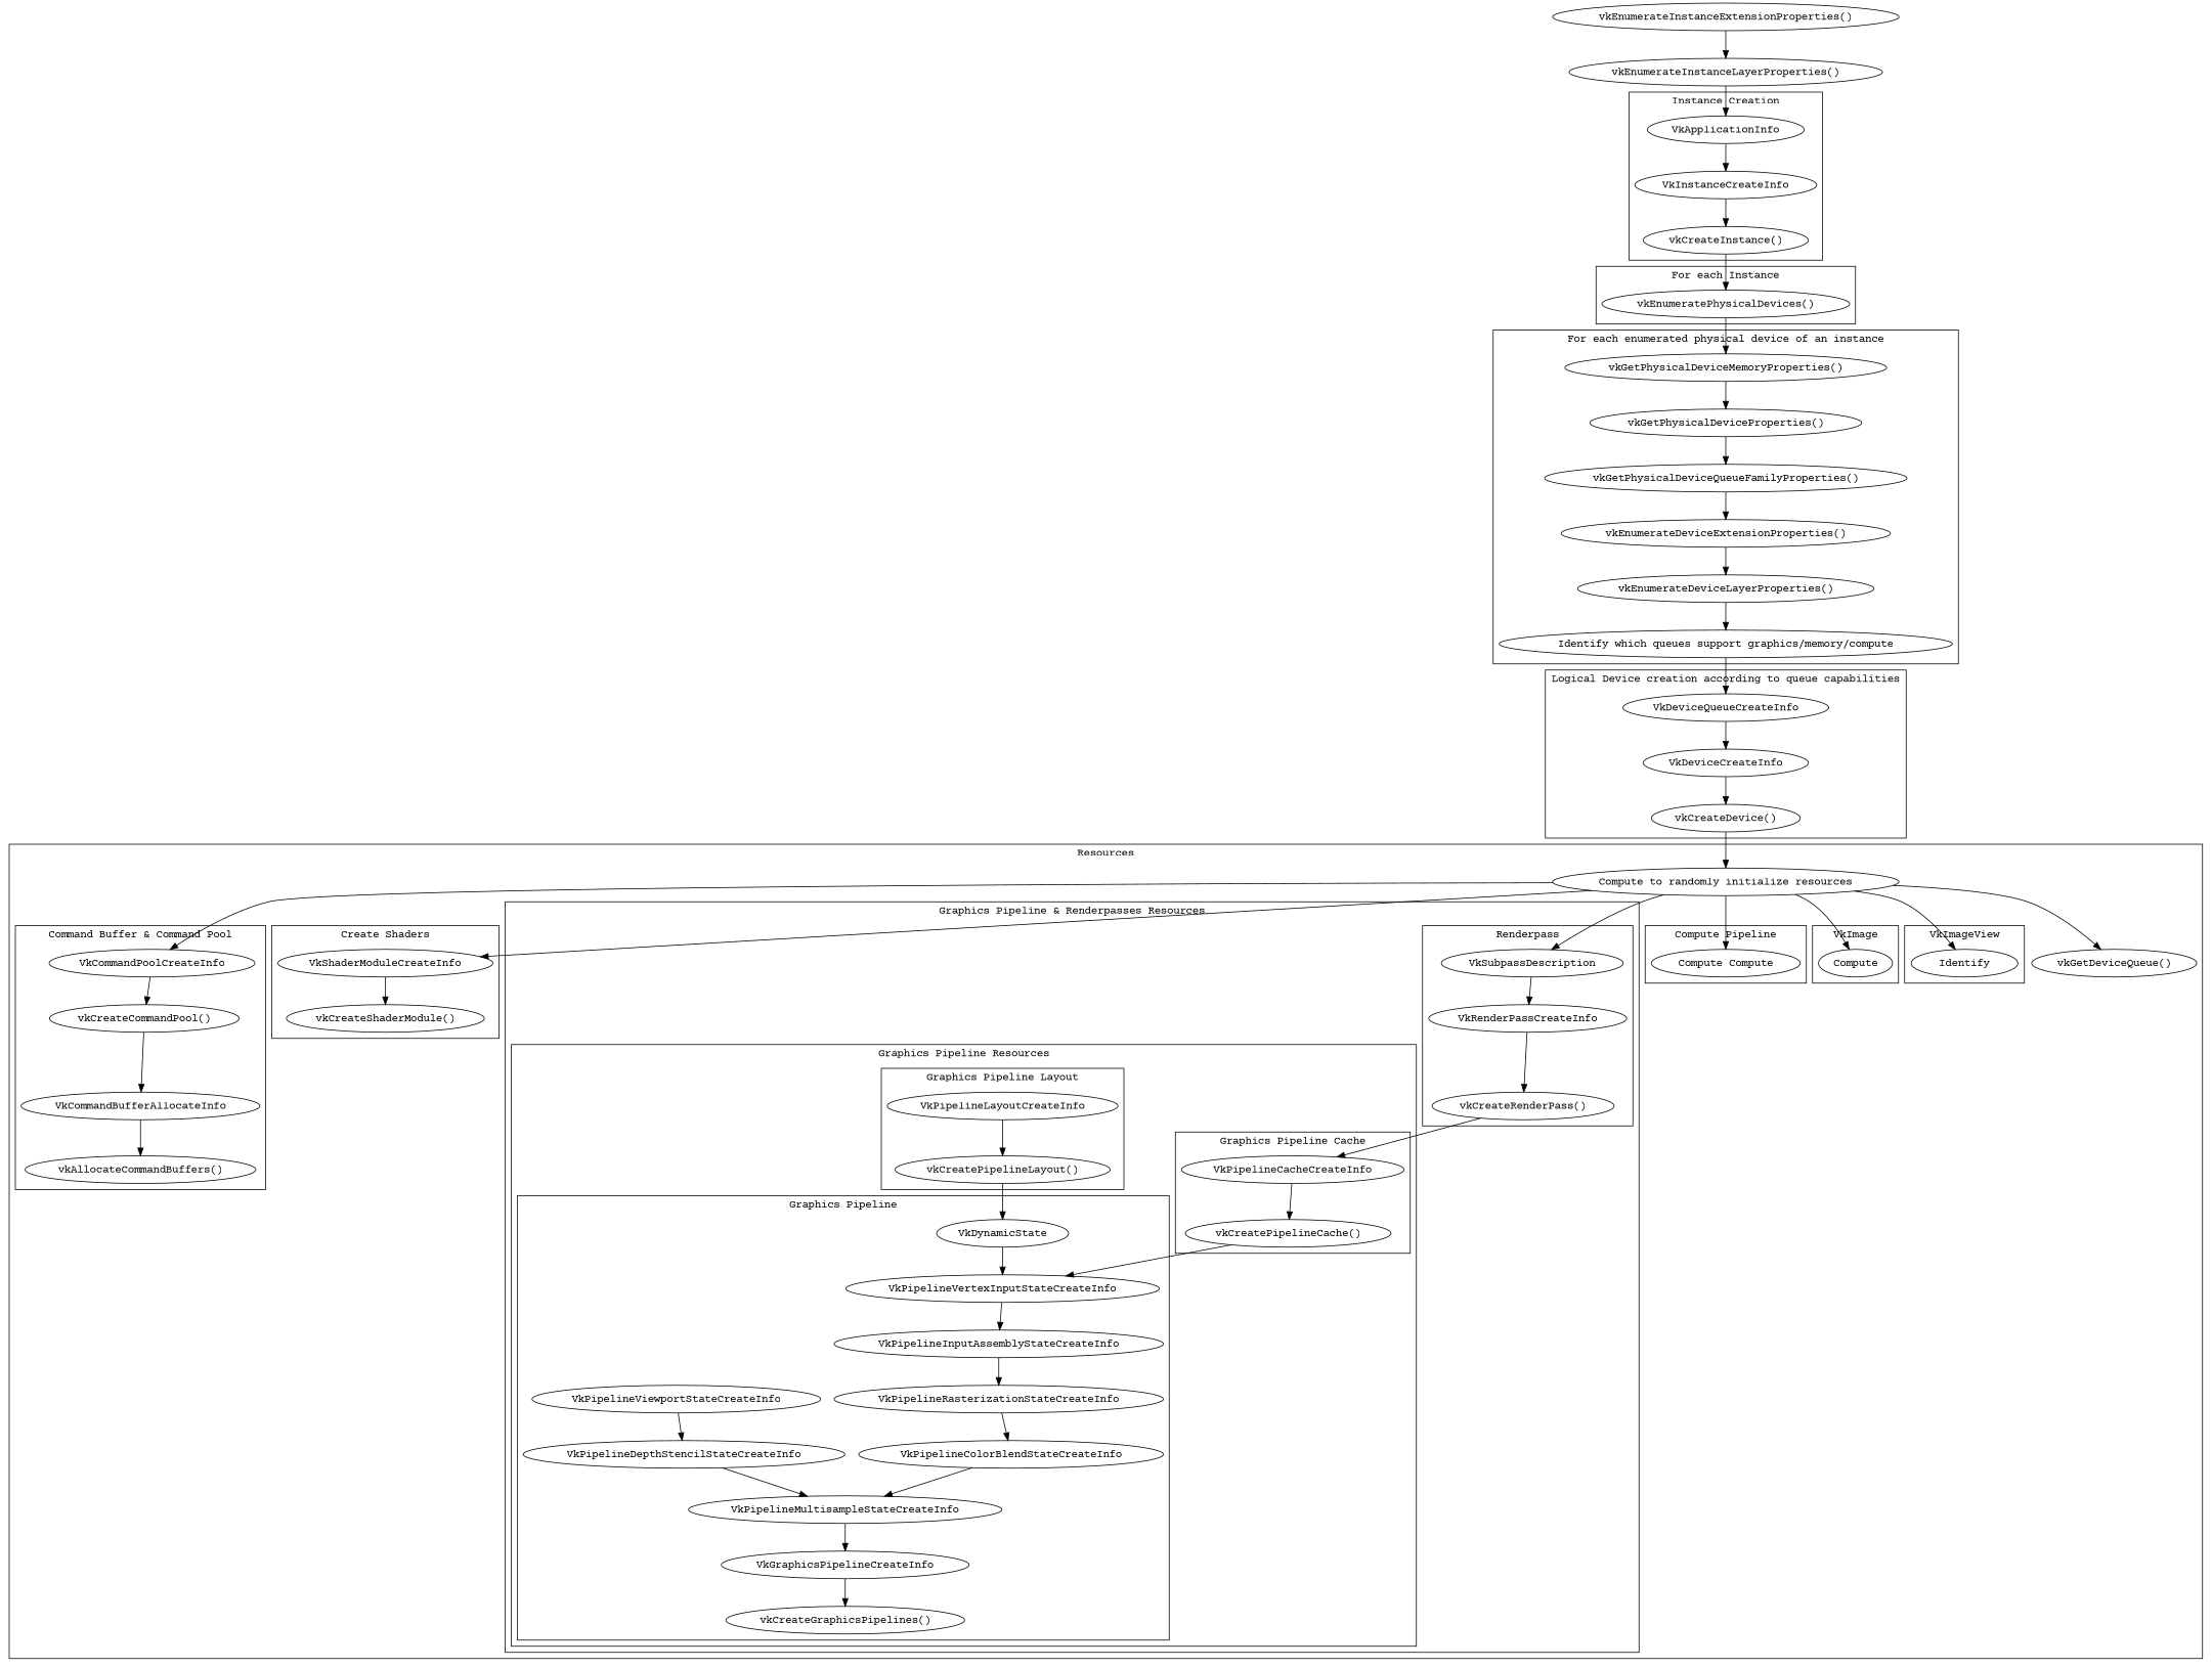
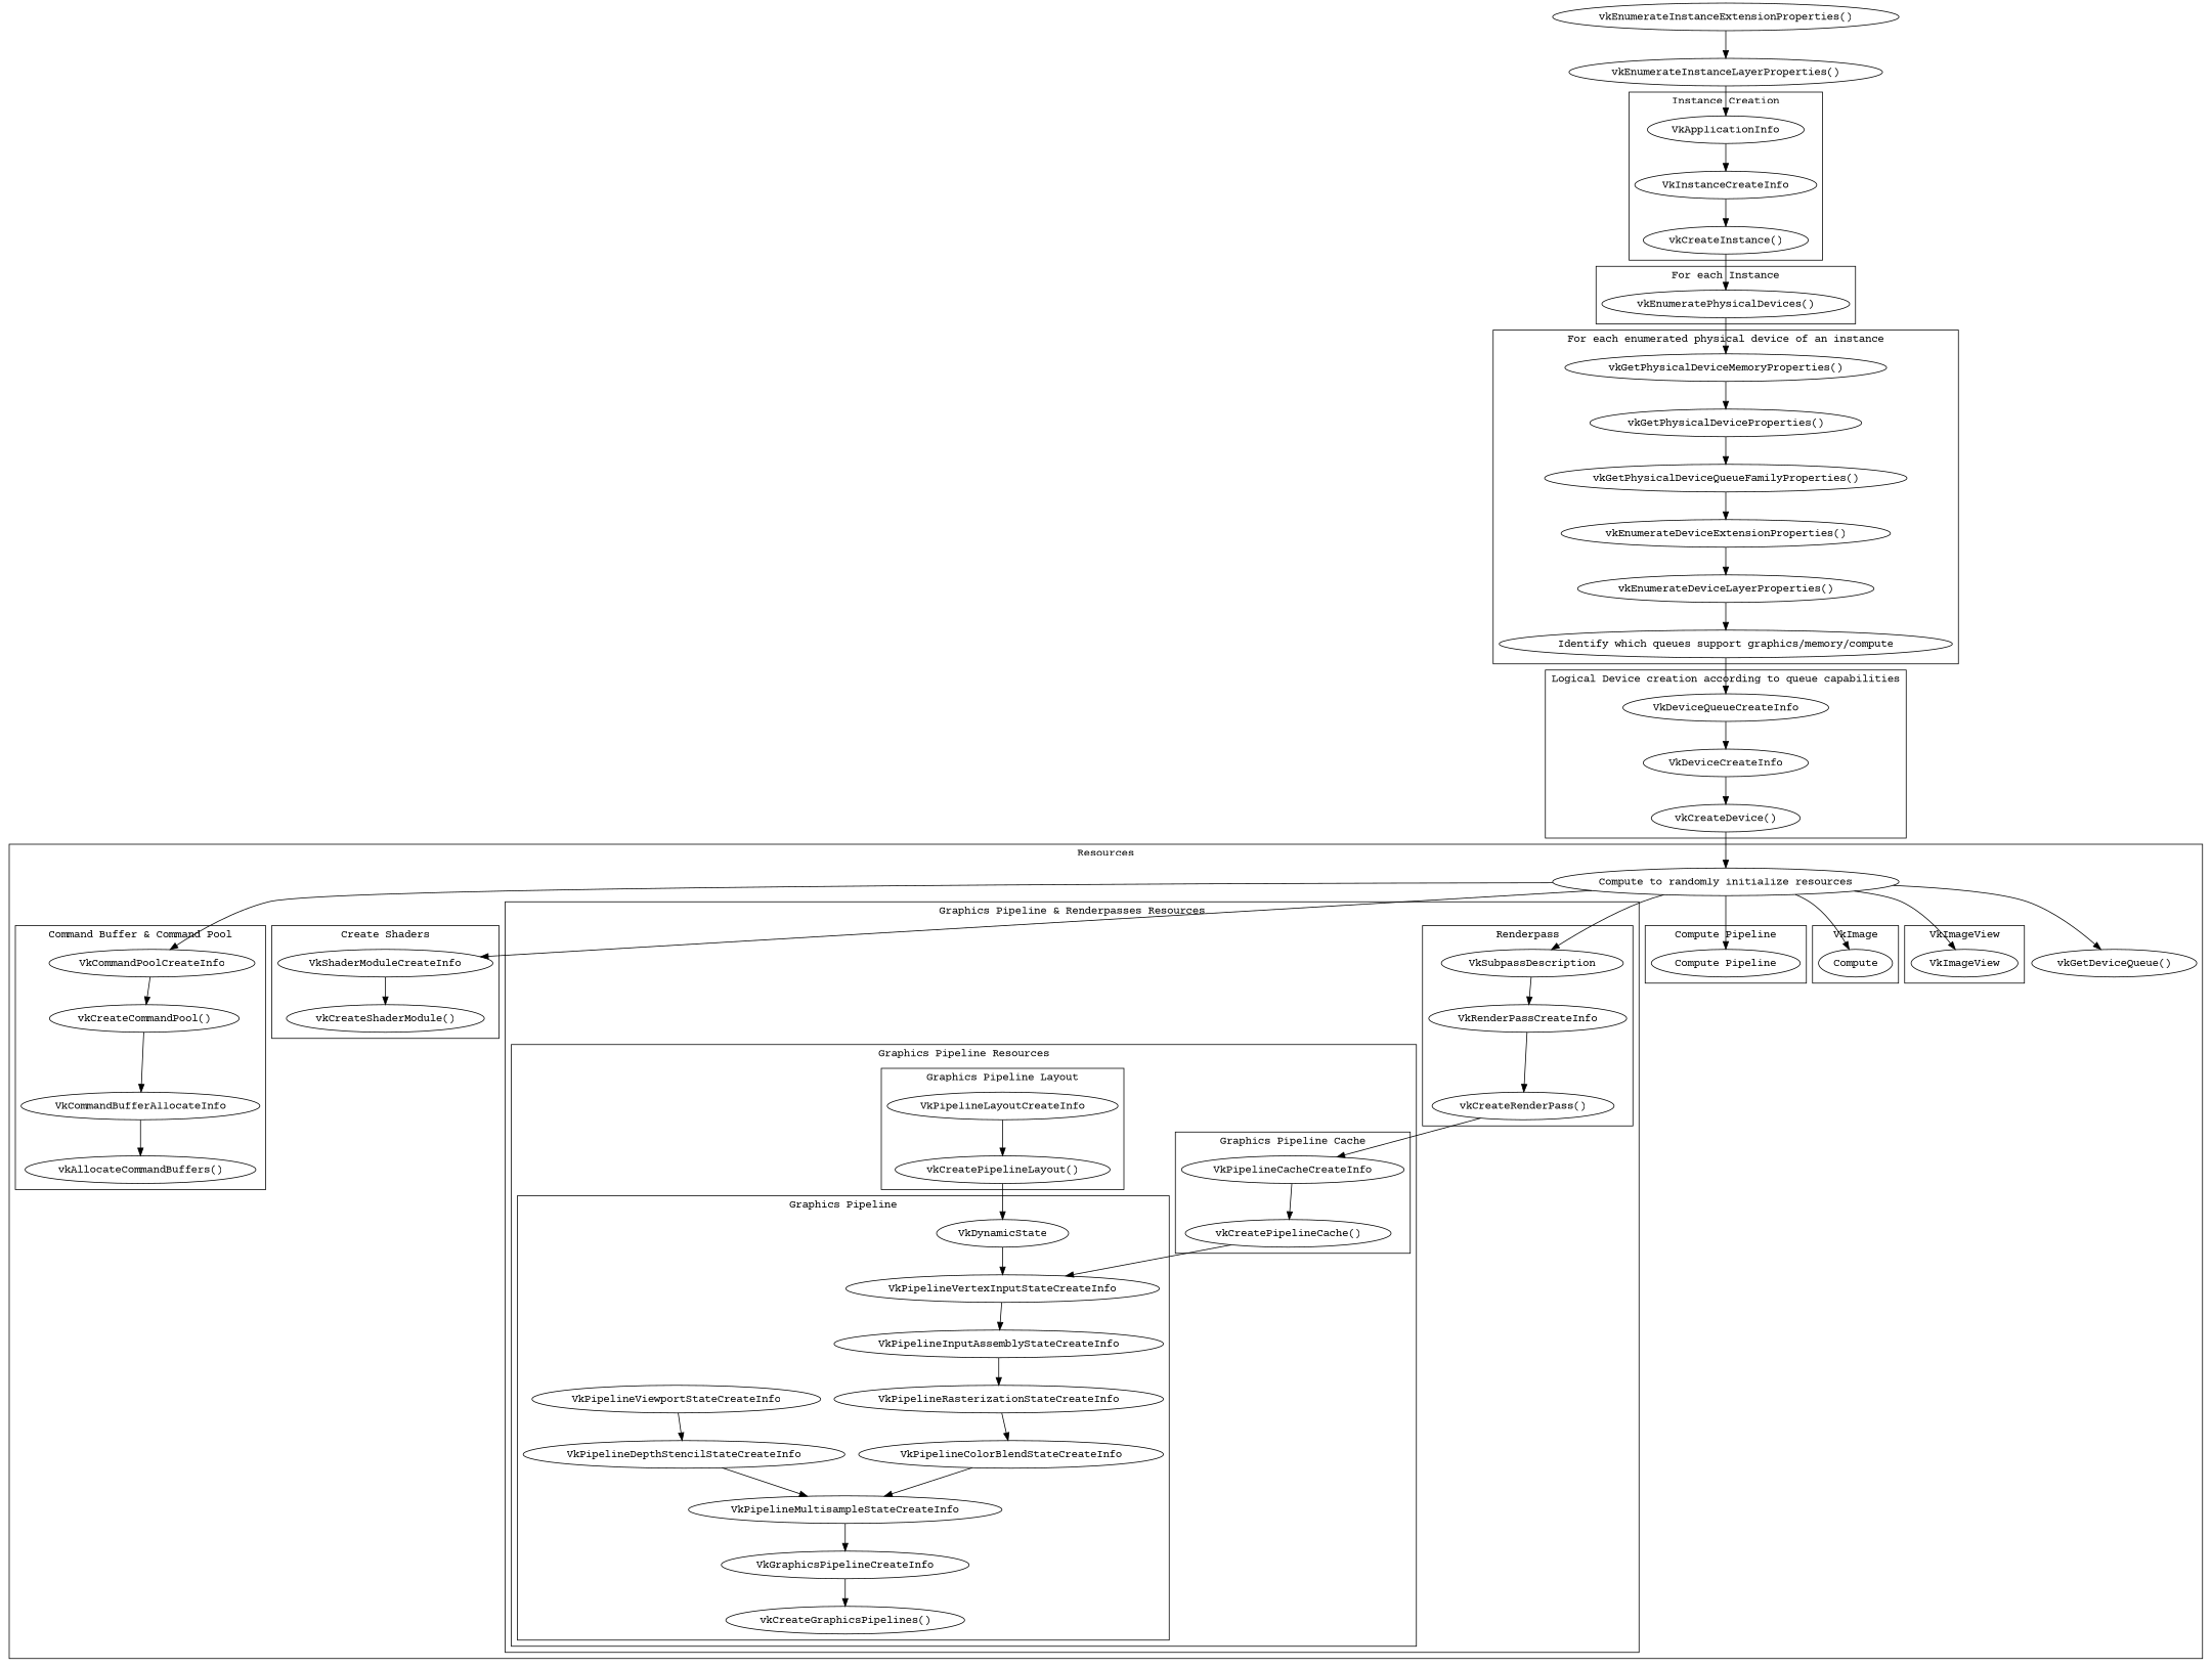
  digraph {
    fontname="Courier Prime"
    node [fontname="Courier Prime"]
    edge [fontname="Courier Prime"]
    n1 [label=VkApplicationInfo]
    n2 [label=VkInstanceCreateInfo]
    n3 [label="vkCreateInstance()"]
    n4 [label="vkEnumeratePhysicalDevices()"]
    n5 [label="vkGetPhysicalDeviceMemoryProperties()"]
    n6 [label="vkGetPhysicalDeviceProperties()"]
    n7 [label="vkGetPhysicalDeviceQueueFamilyProperties()"]
    n8 [label="vkEnumerateDeviceExtensionProperties()"]
    n9 [label="vkEnumerateDeviceLayerProperties()"]
    n10 [label="Identify which queues support graphics/memory/compute"]
    n11 [label=VkDeviceQueueCreateInfo]
    n12 [label=VkDeviceCreateInfo]
    n13 [label="vkCreateDevice()"]
    n14 [label=VkCommandPoolCreateInfo]
    n15 [label="vkCreateCommandPool()"]
    n16 [label=VkCommandBufferAllocateInfo]
    n17 [label="vkAllocateCommandBuffers()"]
    n18 [label=VkShaderModuleCreateInfo]
    n19 [label="vkCreateShaderModule()"]
    n20 [label=VkSubpassDescription]
    n21 [label=VkRenderPassCreateInfo]
    n22 [label="vkCreateRenderPass()"]
    n23 [label=VkPipelineCacheCreateInfo]
    n24 [label="vkCreatePipelineCache()"]
    n25 [label=VkPipelineLayoutCreateInfo]
    n26 [label="vkCreatePipelineLayout()"]
    n27 [label=VkDynamicState]
    n28 [label=VkPipelineVertexInputStateCreateInfo]
    n29 [label=VkPipelineInputAssemblyStateCreateInfo]
    n30 [label=VkPipelineRasterizationStateCreateInfo]
    n31 [label=VkPipelineColorBlendStateCreateInfo]
    n32 [label=VkPipelineViewportStateCreateInfo]
    n33 [label=VkPipelineDepthStencilStateCreateInfo]
    n34 [label=VkPipelineMultisampleStateCreateInfo]
    n35 [label=VkGraphicsPipelineCreateInfo]
    n36 [label="vkCreateGraphicsPipelines()"]
-   n37 [label="Compute Compute"]
+   n37 [label="Compute Pipeline"]
    n38 [label=Compute]
-   n39 [label=Identify]
+   n39 [label=VkImageView]
    n40 [label="Compute to randomly initialize resources"]
    n41 [label="vkGetDeviceQueue()"]
    n42 [label="vkEnumerateInstanceExtensionProperties()"]
    n43 [label="vkEnumerateInstanceLayerProperties()"]
    subgraph cluster_1 {
      label="Instance Creation"
      n1
      n2
      n3
    }
    subgraph cluster_2 {
      label="For each Instance"
      n4
    }
    subgraph cluster_3 {
      label="For each enumerated physical device of an instance"
      n5
      n6
      n7
      n8
      n9
      n10
    }
    subgraph cluster_4 {
      label="Logical Device creation according to queue capabilities"
      n11
      n12
      n13
    }
    subgraph cluster_5 {
      label=Resources
      n40
      n41
      subgraph cluster_6 {
        label="Command Buffer & Command Pool"
        n14
        n15
        n16
        n17
      }
      subgraph cluster_7 {
        label="Create Shaders"
        n18
        n19
      }
      subgraph cluster_8 {
        label="Graphics Pipeline & Renderpasses Resources"
        subgraph cluster_9 {
          label=Renderpass
          n20
          n21
          n22
        }
        subgraph cluster_10 {
          label="Graphics Pipeline Resources"
          subgraph cluster_11 {
            label="Graphics Pipeline Cache"
            n23
            n24
          }
          subgraph cluster_12 {
            label="Graphics Pipeline Layout"
            n25
            n26
          }
          subgraph cluster_13 {
            label="Graphics Pipeline"
            n27
            n28
            n29
            n30
            n31
            n32
            n33
            n34
            n35
            n36
          }
        }
      }
      subgraph cluster_14 {
        label="Compute Pipeline"
        n37
      }
      subgraph cluster_15 {
        label=VkImage
        n38
      }
      subgraph cluster_16 {
        label=VkImageView
        n39
      }
    }
    n1 -> n2
    n2 -> n3
    n3 -> n4
    n4 -> n5
    n5 -> n6
    n6 -> n7
    n7 -> n8
    n8 -> n9
    n9 -> n10
    n10 -> n11
    n11 -> n12
    n12 -> n13
    n13 -> n40
    n14 -> n15
    n15 -> n16
    n16 -> n17
    n18 -> n19
    n20 -> n21
    n21 -> n22
    n22 -> n23
    n23 -> n24
    n24 -> n28
    n25 -> n26
    n26 -> n27
    n27 -> n28
    n28 -> n29
    n29 -> n30
    n30 -> n31
    n31 -> n34
    n32 -> n33
    n33 -> n34
    n34 -> n35
    n35 -> n36
    n40 -> n14
    n40 -> n18
    n40 -> n20
    n40 -> n37
    n40 -> n38
    n40 -> n39
    n40 -> n41
    n42 -> n43
    n43 -> n1
  }
